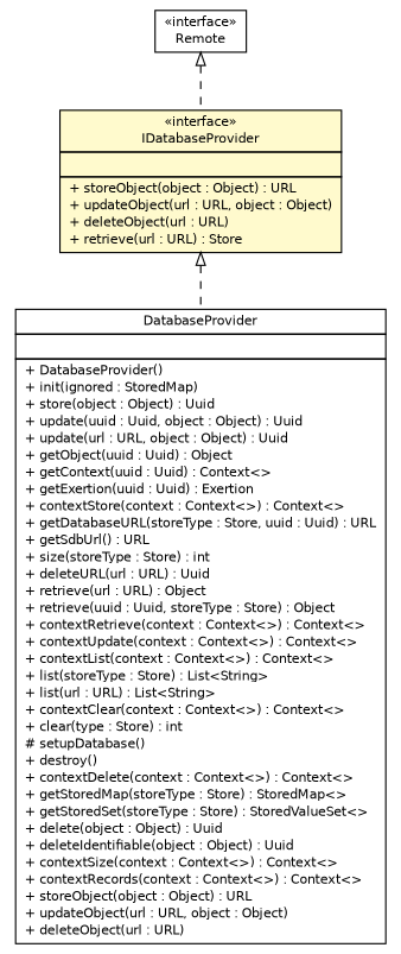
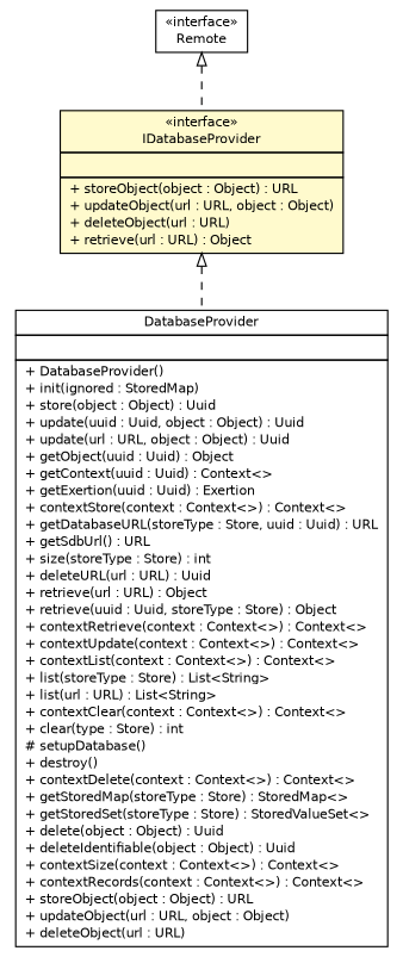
  digraph {
    nodesep=0.25
    ranksep=0.5
    node [fontcolor=black fontname=Helvetica fontsize=10.0 shape=plaintext]
    edge [arrowtail=empty dir=back fontname=Helvetica fontsize=10 headport=p labelfontname=Helvetica labelfontsize=10 style=dashed tailport=p]
    n1 [label=<<table title="sorcer.core.provider.dbp.DatabaseProvider" border="0" cellborder="1" cellspacing="0" cellpadding="2" port="p" href="./DatabaseProvider.html"> 		<tr><td><table border="0" cellspacing="0" cellpadding="1"> <tr><td align="center" balign="center"> DatabaseProvider </td></tr> 		</table></td></tr> 		<tr><td><table border="0" cellspacing="0" cellpadding="1"> <tr><td align="left" balign="left">  </td></tr> 		</table></td></tr> 		<tr><td><table border="0" cellspacing="0" cellpadding="1"> <tr><td align="left" balign="left"> + DatabaseProvider() </td></tr> <tr><td align="left" balign="left"> + init(ignored : StoredMap) </td></tr> <tr><td align="left" balign="left"> + store(object : Object) : Uuid </td></tr> <tr><td align="left" balign="left"> + update(uuid : Uuid, object : Object) : Uuid </td></tr> <tr><td align="left" balign="left"> + update(url : URL, object : Object) : Uuid </td></tr> <tr><td align="left" balign="left"> + getObject(uuid : Uuid) : Object </td></tr> <tr><td align="left" balign="left"> + getContext(uuid : Uuid) : Context&lt;&gt; </td></tr> <tr><td align="left" balign="left"> + getExertion(uuid : Uuid) : Exertion </td></tr> <tr><td align="left" balign="left"> + contextStore(context : Context&lt;&gt;) : Context&lt;&gt; </td></tr> <tr><td align="left" balign="left"> + getDatabaseURL(storeType : Store, uuid : Uuid) : URL </td></tr> <tr><td align="left" balign="left"> + getSdbUrl() : URL </td></tr> <tr><td align="left" balign="left"> + size(storeType : Store) : int </td></tr> <tr><td align="left" balign="left"> + deleteURL(url : URL) : Uuid </td></tr> <tr><td align="left" balign="left"> + retrieve(url : URL) : Object </td></tr> <tr><td align="left" balign="left"> + retrieve(uuid : Uuid, storeType : Store) : Object </td></tr> <tr><td align="left" balign="left"> + contextRetrieve(context : Context&lt;&gt;) : Context&lt;&gt; </td></tr> <tr><td align="left" balign="left"> + contextUpdate(context : Context&lt;&gt;) : Context&lt;&gt; </td></tr> <tr><td align="left" balign="left"> + contextList(context : Context&lt;&gt;) : Context&lt;&gt; </td></tr> <tr><td align="left" balign="left"> + list(storeType : Store) : List&lt;String&gt; </td></tr> <tr><td align="left" balign="left"> + list(url : URL) : List&lt;String&gt; </td></tr> <tr><td align="left" balign="left"> + contextClear(context : Context&lt;&gt;) : Context&lt;&gt; </td></tr> <tr><td align="left" balign="left"> + clear(type : Store) : int </td></tr> <tr><td align="left" balign="left"> # setupDatabase() </td></tr> <tr><td align="left" balign="left"> + destroy() </td></tr> <tr><td align="left" balign="left"> + contextDelete(context : Context&lt;&gt;) : Context&lt;&gt; </td></tr> <tr><td align="left" balign="left"> + getStoredMap(storeType : Store) : StoredMap&lt;&gt; </td></tr> <tr><td align="left" balign="left"> + getStoredSet(storeType : Store) : StoredValueSet&lt;&gt; </td></tr> <tr><td align="left" balign="left"> + delete(object : Object) : Uuid </td></tr> <tr><td align="left" balign="left"> + deleteIdentifiable(object : Object) : Uuid </td></tr> <tr><td align="left" balign="left"> + contextSize(context : Context&lt;&gt;) : Context&lt;&gt; </td></tr> <tr><td align="left" balign="left"> + contextRecords(context : Context&lt;&gt;) : Context&lt;&gt; </td></tr> <tr><td align="left" balign="left"> + storeObject(object : Object) : URL </td></tr> <tr><td align="left" balign="left"> + updateObject(url : URL, object : Object) </td></tr> <tr><td align="left" balign="left"> + deleteObject(url : URL) </td></tr> 		</table></td></tr> 		</table>>]
-   n2 [label=<<table title="sorcer.core.provider.dbp.IDatabaseProvider" border="0" cellborder="1" cellspacing="0" cellpadding="2" port="p" bgcolor="lemonChiffon" href="./IDatabaseProvider.html"> 		<tr><td><table border="0" cellspacing="0" cellpadding="1"> <tr><td align="center" balign="center"> &#171;interface&#187; </td></tr> <tr><td align="center" balign="center"> IDatabaseProvider </td></tr> 		</table></td></tr> 		<tr><td><table border="0" cellspacing="0" cellpadding="1"> <tr><td align="left" balign="left">  </td></tr> 		</table></td></tr> 		<tr><td><table border="0" cellspacing="0" cellpadding="1"> <tr><td align="left" balign="left"> + storeObject(object : Object) : URL </td></tr> <tr><td align="left" balign="left"> + updateObject(url : URL, object : Object) </td></tr> <tr><td align="left" balign="left"> + deleteObject(url : URL) </td></tr> <tr><td align="left" balign="left"> + retrieve(url : URL) : Store </td></tr> 		</table></td></tr> 		</table>>]
+   n2 [label=<<table title="sorcer.core.provider.dbp.IDatabaseProvider" border="0" cellborder="1" cellspacing="0" cellpadding="2" port="p" bgcolor="lemonChiffon" href="./IDatabaseProvider.html"> 		<tr><td><table border="0" cellspacing="0" cellpadding="1"> <tr><td align="center" balign="center"> &#171;interface&#187; </td></tr> <tr><td align="center" balign="center"> IDatabaseProvider </td></tr> 		</table></td></tr> 		<tr><td><table border="0" cellspacing="0" cellpadding="1"> <tr><td align="left" balign="left">  </td></tr> 		</table></td></tr> 		<tr><td><table border="0" cellspacing="0" cellpadding="1"> <tr><td align="left" balign="left"> + storeObject(object : Object) : URL </td></tr> <tr><td align="left" balign="left"> + updateObject(url : URL, object : Object) </td></tr> <tr><td align="left" balign="left"> + deleteObject(url : URL) </td></tr> <tr><td align="left" balign="left"> + retrieve(url : URL) : Object </td></tr> 		</table></td></tr> 		</table>>]
    n3 [label=<<table title="java.rmi.Remote" border="0" cellborder="1" cellspacing="0" cellpadding="2" port="p" href="http://docs.oracle.com/javase/7/docs/api/java/rmi/Remote.html"> 		<tr><td><table border="0" cellspacing="0" cellpadding="1"> <tr><td align="center" balign="center"> &#171;interface&#187; </td></tr> <tr><td align="center" balign="center"> Remote </td></tr> 		</table></td></tr> 		</table>>]
    n2 -> n1
    n3 -> n2
  }
